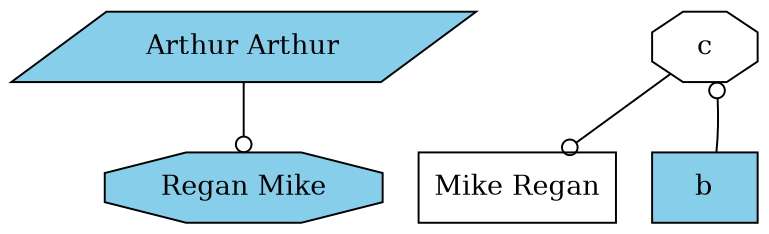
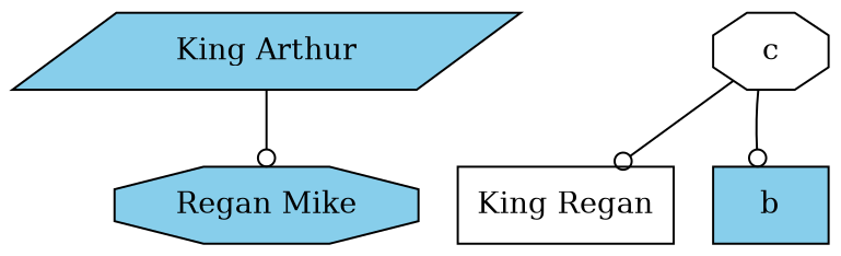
  digraph {
    node [fillcolor=skyblue shape=octagon style=filled]
    edge [arrowhead=odot]
-   n1 [label="Arthur Arthur" shape=parallelogram]
+   n1 [label="King Arthur" shape=parallelogram]
    n2 [label="Regan Mike"]
-   n3 [fillcolor=white label="Mike Regan" shape=box]
+   n3 [fillcolor=white label="King Regan" shape=box]
    c [fillcolor=white]
    b [shape=box]
    n1 -> n2
    c -> n3
-   b -> c
+   c -> b
  }
